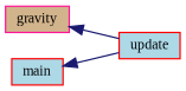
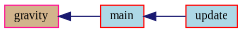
  digraph {
    fontname="Liberation Serif"
    rankdir=LR
    node [color=red fillcolor=lightblue fontname="Liberation Serif" fontsize=10 shape=record style=filled]
    edge [color=midnightblue dir=back fontname="Liberation Serif" fontsize=10 labelfontname=Helvetica labelfontsize=10 style=solid]
    n1 [color=deeppink fillcolor=tan fontcolor=black height=0.2 label=gravity width=0.4]
    n2 [height=0.2 label=update width=0.4]
    n3 [height=0.2 label=main width=0.4]
-   n1 -> n2
+   n1 -> n3
    n3 -> n2
  }
